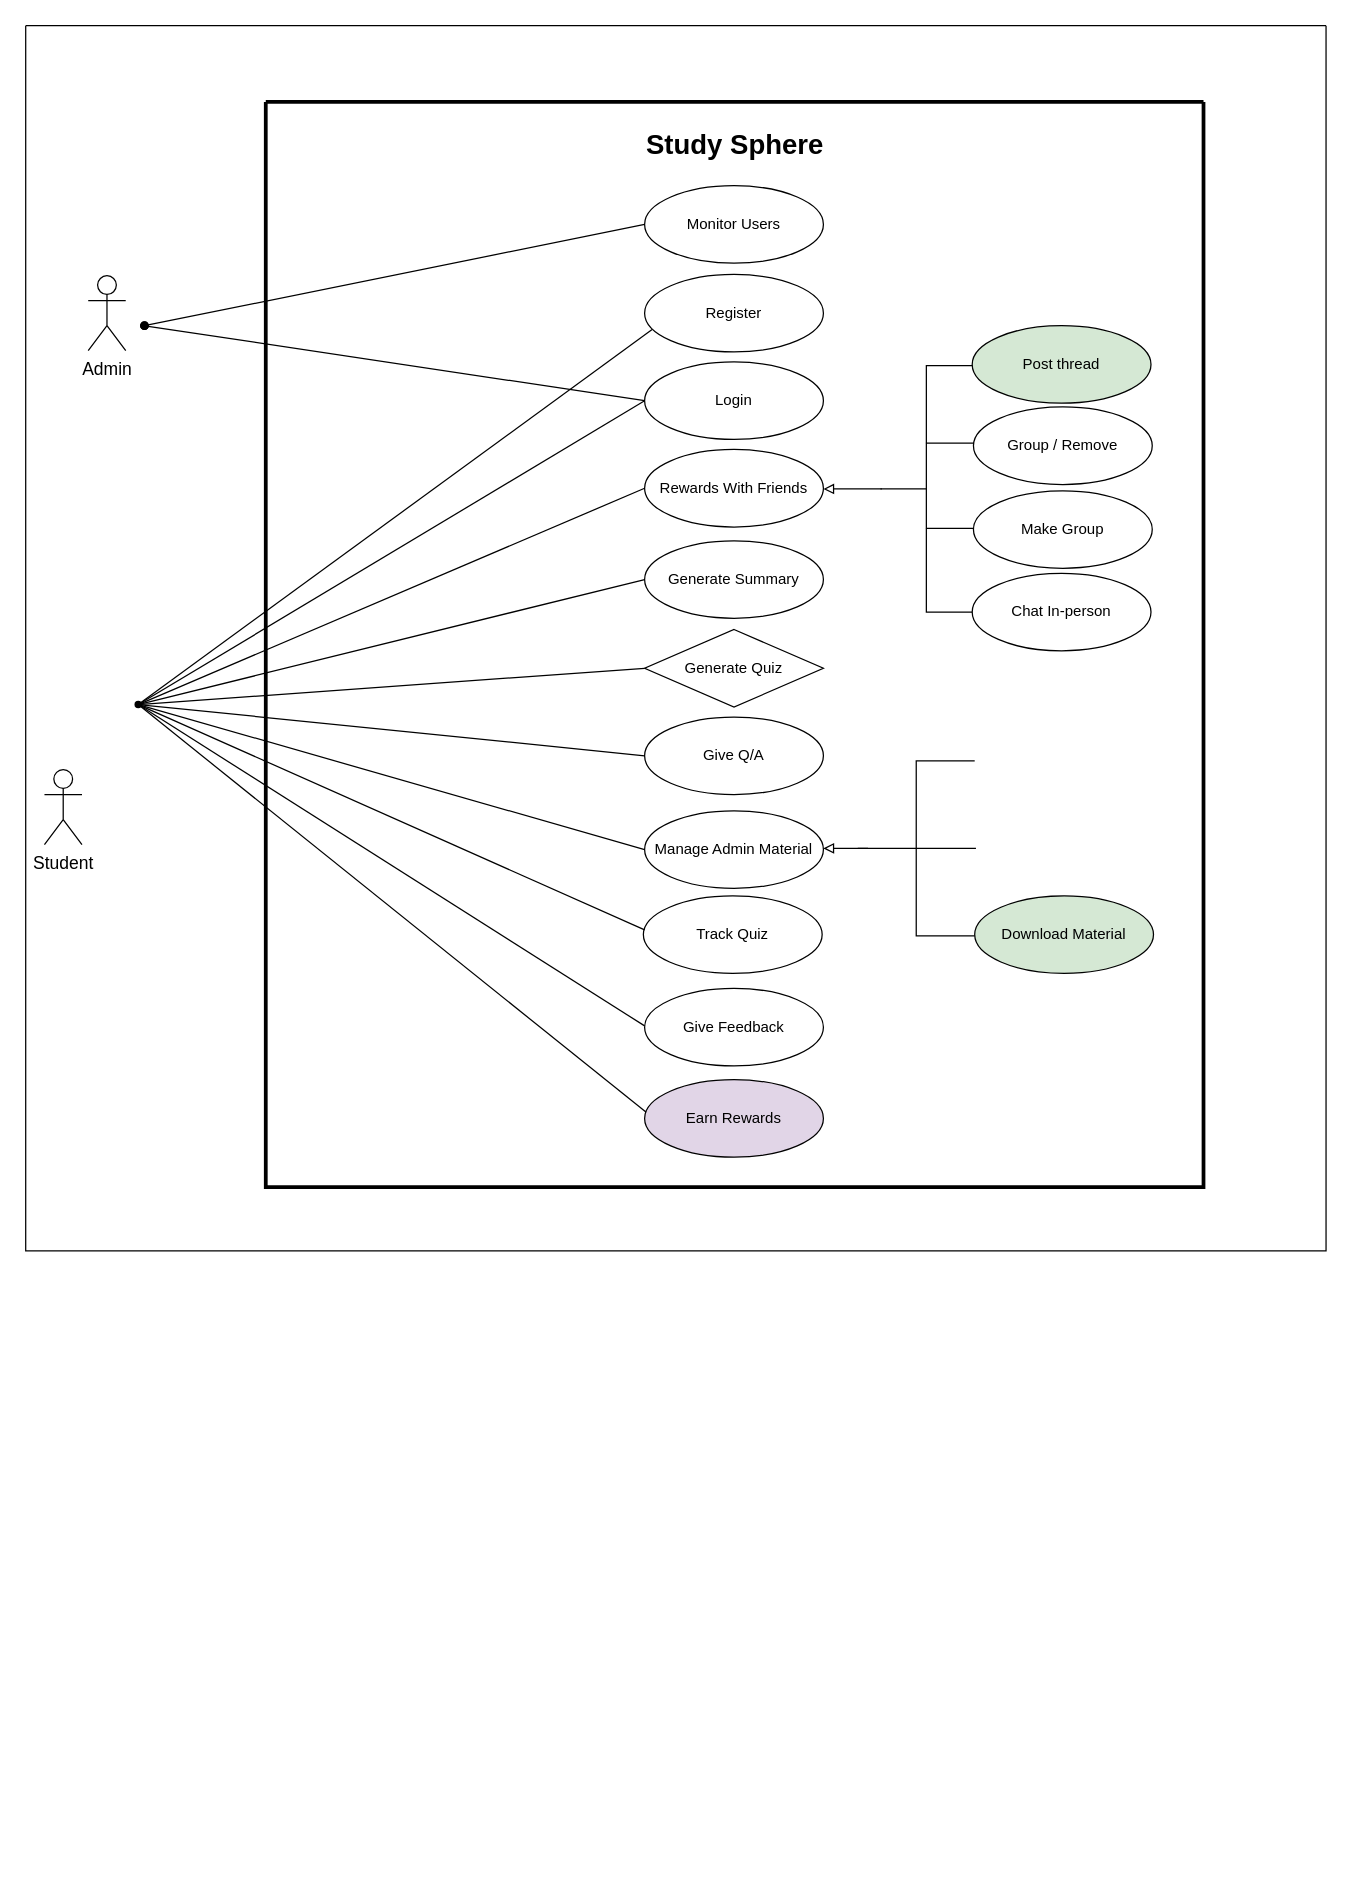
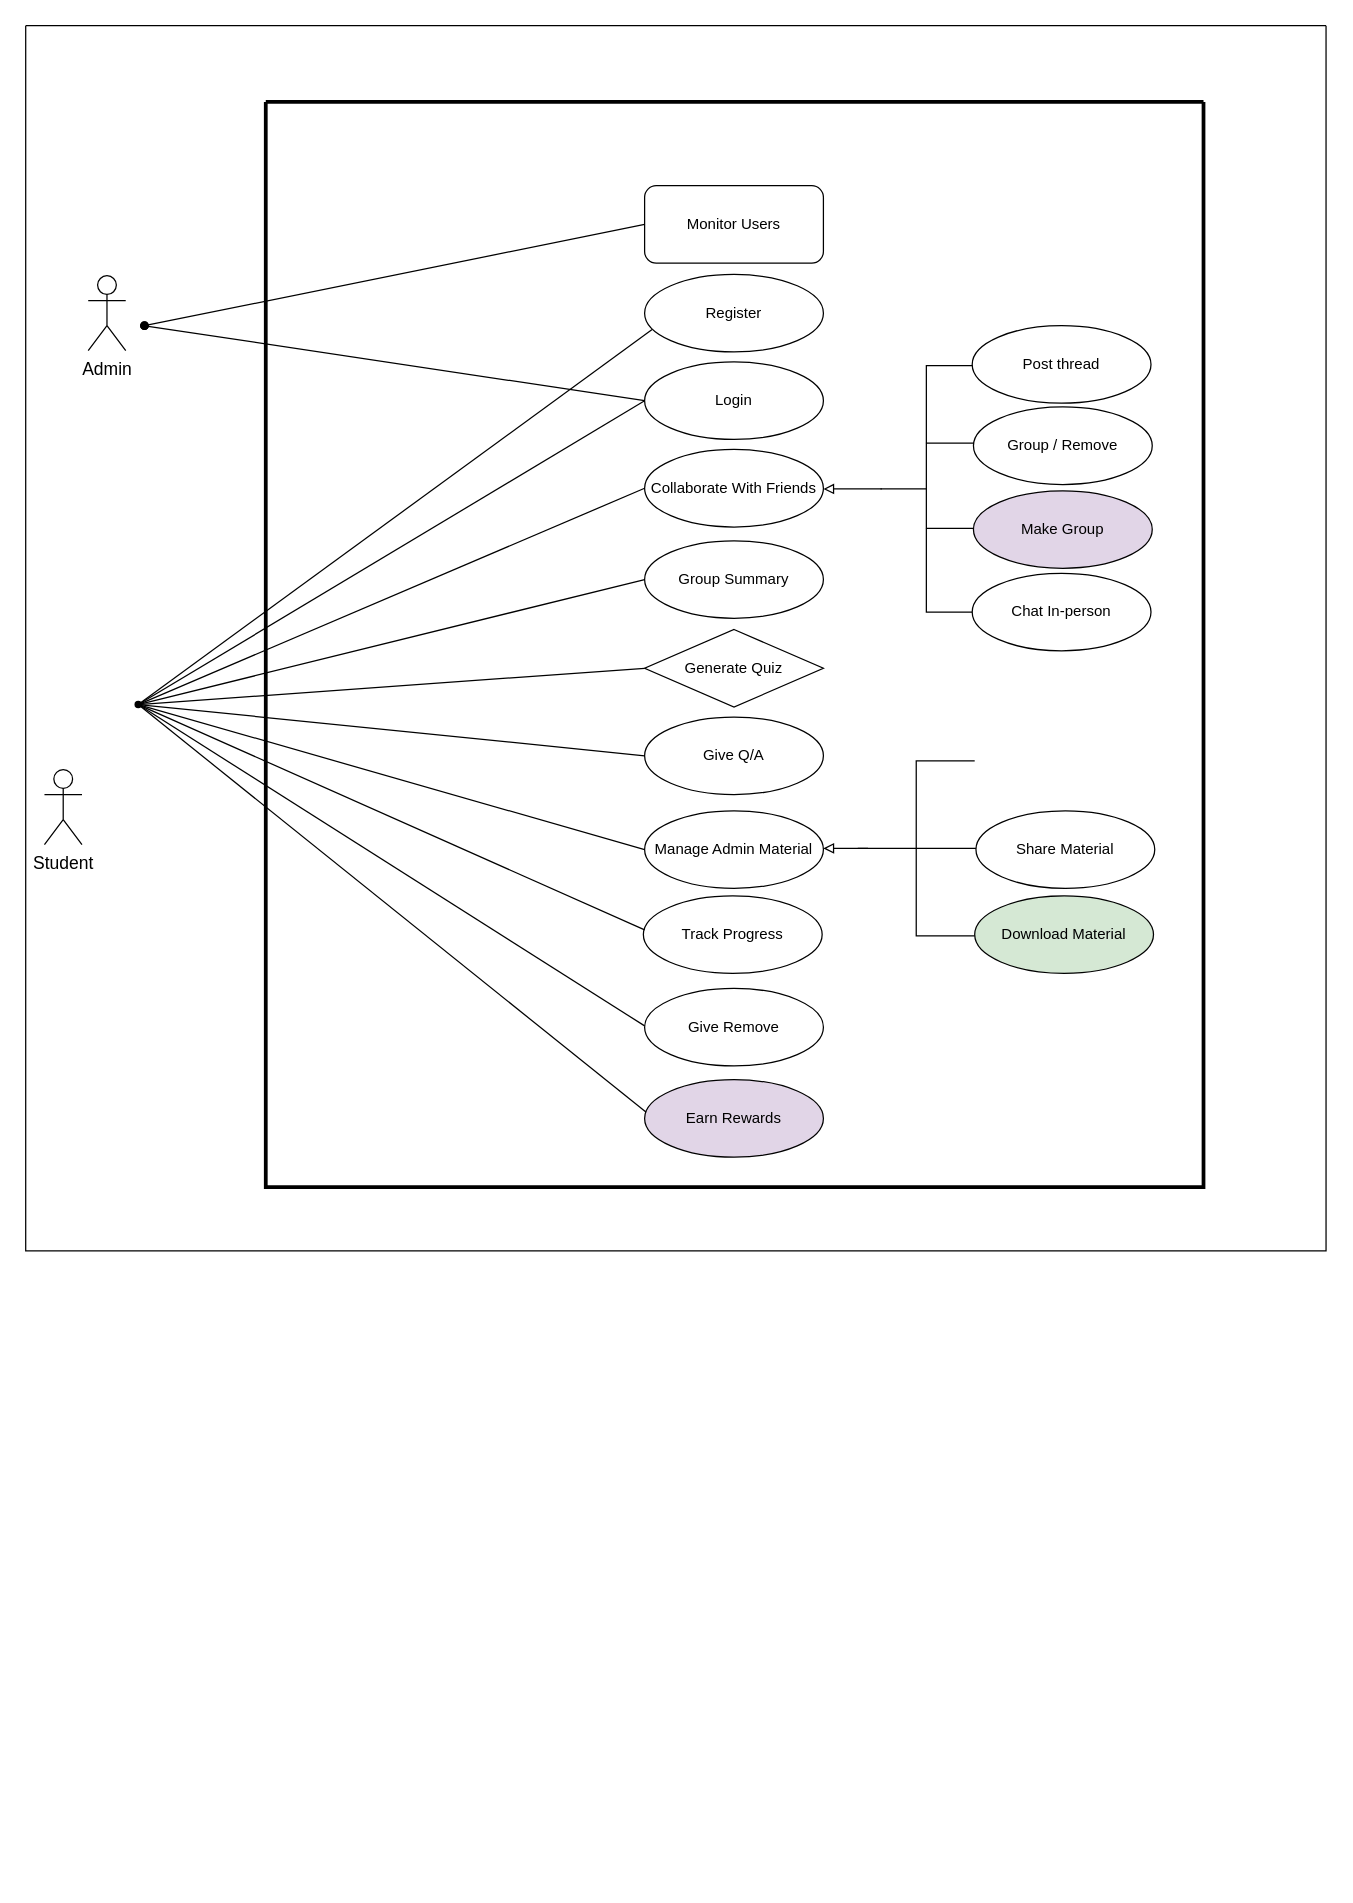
  <mxCell id="0" />
  <mxCell id="1" parent="0" />
  <mxCell id="2" value="" style="swimlane;startSize=0;container=0;strokeWidth=3;" parent="1" vertex="1"><mxGeometry x="212" y="81" width="750" height="868" as="geometry" /></mxCell>
- <mxCell id="3" value="&lt;h1&gt;&lt;font&gt;Study Sphere&lt;/font&gt;&lt;/h1&gt;" style="text;html=1;align=center;verticalAlign=middle;resizable=0;points=[];autosize=1;strokeColor=none;fillColor=none;fontSize=11;spacing=0;spacingTop=0;" parent="2" vertex="1"><mxGeometry x="295" y="5" width="160" height="60" as="geometry" /></mxCell>
  <mxCell id="4" value="" style="group;fontStyle=1" parent="2" vertex="1" connectable="0"><mxGeometry x="303" y="67" width="143" height="788" as="geometry" /></mxCell>
  <mxCell id="5" value="&lt;div&gt;Login&lt;/div&gt;" style="ellipse;whiteSpace=wrap;html=1;" parent="4" vertex="1"><mxGeometry y="141" width="143" height="62" as="geometry" /></mxCell>
- <mxCell id="6" value="&lt;div&gt;&lt;br&gt;&lt;/div&gt;Rewards With Friends&lt;div&gt;&lt;br&gt;&lt;/div&gt;" style="ellipse;whiteSpace=wrap;html=1;" parent="4" vertex="1"><mxGeometry y="211" width="143" height="62" as="geometry" /></mxCell>
+ <mxCell id="6" value="&lt;div&gt;&lt;br&gt;&lt;/div&gt;Collaborate With Friends&lt;div&gt;&lt;br&gt;&lt;/div&gt;" style="ellipse;whiteSpace=wrap;html=1;" parent="4" vertex="1"><mxGeometry y="211" width="143" height="62" as="geometry" /></mxCell>
  <mxCell id="7" value="&lt;div&gt;Generate Quiz&lt;/div&gt;" style="rhombus;whiteSpace=wrap;html=1;" parent="4" vertex="1"><mxGeometry y="355" width="143" height="62" as="geometry" /></mxCell>
  <mxCell id="8" value="&lt;div&gt;Manage Admin Material&lt;/div&gt;" style="ellipse;whiteSpace=wrap;html=1;" parent="4" vertex="1"><mxGeometry y="500" width="143" height="62" as="geometry" /></mxCell>
- <mxCell id="9" value="&lt;div&gt;Generate Summary&lt;/div&gt;" style="ellipse;whiteSpace=wrap;html=1;" parent="4" vertex="1"><mxGeometry y="284" width="143" height="62" as="geometry" /></mxCell>
- <mxCell id="10" value="&lt;div&gt;Track Quiz&lt;/div&gt;" style="ellipse;whiteSpace=wrap;html=1;" parent="4" vertex="1"><mxGeometry x="-1" y="568" width="143" height="62" as="geometry" /></mxCell>
+ <mxCell id="9" value="&lt;div&gt;Group Summary&lt;/div&gt;" style="ellipse;whiteSpace=wrap;html=1;" parent="4" vertex="1"><mxGeometry y="284" width="143" height="62" as="geometry" /></mxCell>
+ <mxCell id="10" value="&lt;div&gt;Track Progress&lt;/div&gt;" style="ellipse;whiteSpace=wrap;html=1;" parent="4" vertex="1"><mxGeometry x="-1" y="568" width="143" height="62" as="geometry" /></mxCell>
  <mxCell id="11" value="&lt;div&gt;Give Q/A&lt;/div&gt;" style="ellipse;whiteSpace=wrap;html=1;" parent="4" vertex="1"><mxGeometry y="425" width="143" height="62" as="geometry" /></mxCell>
  <mxCell id="12" value="&lt;div&gt;Earn Rewards&lt;/div&gt;" style="ellipse;whiteSpace=wrap;html=1;fillColor=#e1d5e7;" parent="4" vertex="1"><mxGeometry y="715" width="143" height="62" as="geometry" /></mxCell>
- <mxCell id="13" value="&lt;div&gt;Give Feedback&lt;/div&gt;" style="ellipse;whiteSpace=wrap;html=1;" parent="4" vertex="1"><mxGeometry y="642" width="143" height="62" as="geometry" /></mxCell>
- <mxCell id="14" value="&lt;div&gt;Monitor Users&lt;/div&gt;" style="ellipse;whiteSpace=wrap;html=1;" parent="4" vertex="1"><mxGeometry width="143" height="62" as="geometry" /></mxCell>
+ <mxCell id="13" value="&lt;div&gt;Give Remove&lt;/div&gt;" style="ellipse;whiteSpace=wrap;html=1;" parent="4" vertex="1"><mxGeometry y="642" width="143" height="62" as="geometry" /></mxCell>
+ <mxCell id="14" value="&lt;div&gt;Monitor Users&lt;/div&gt;" style="whiteSpace=wrap;html=1;rounded=1;" parent="4" vertex="1"><mxGeometry width="143" height="62" as="geometry" /></mxCell>
  <mxCell id="15" value="&lt;div&gt;&lt;br&gt;&lt;/div&gt;Register&lt;div&gt;&lt;br&gt;&lt;/div&gt;" style="ellipse;whiteSpace=wrap;html=1;" parent="4" vertex="1"><mxGeometry y="71" width="143" height="62" as="geometry" /></mxCell>
  <mxCell id="16" value="" style="group" parent="2" vertex="1" connectable="0"><mxGeometry x="559" y="158" width="143" height="306" as="geometry" /></mxCell>
- <mxCell id="17" value="&lt;div&gt;Post thread&lt;/div&gt;" style="ellipse;whiteSpace=wrap;html=1;fillColor=#d5e8d4;" parent="16" vertex="1"><mxGeometry x="6" y="21" width="143" height="62" as="geometry" /></mxCell>
+ <mxCell id="17" value="&lt;div&gt;Post thread&lt;/div&gt;" style="ellipse;whiteSpace=wrap;html=1;" parent="16" vertex="1"><mxGeometry x="6" y="21" width="143" height="62" as="geometry" /></mxCell>
  <mxCell id="18" value="Group / Remove" style="ellipse;whiteSpace=wrap;html=1;" parent="16" vertex="1"><mxGeometry x="7" y="86" width="143" height="62" as="geometry" /></mxCell>
  <mxCell id="19" value="Chat In-person" style="ellipse;whiteSpace=wrap;html=1;" parent="16" vertex="1"><mxGeometry x="6" y="219" width="143" height="62" as="geometry" /></mxCell>
- <mxCell id="20" value="&lt;div&gt;Make Group&lt;/div&gt;" style="ellipse;whiteSpace=wrap;html=1;" parent="16" vertex="1"><mxGeometry x="7" y="153" width="143" height="62" as="geometry" /></mxCell>
+ <mxCell id="20" value="&lt;div&gt;Make Group&lt;/div&gt;" style="ellipse;whiteSpace=wrap;html=1;fillColor=#e1d5e7;" parent="16" vertex="1"><mxGeometry x="7" y="153" width="143" height="62" as="geometry" /></mxCell>
  <mxCell id="21" value="" style="group" parent="2" vertex="1" connectable="0"><mxGeometry x="561" y="453" width="149" height="278" as="geometry" /></mxCell>
+ <mxCell id="22" value="&lt;div&gt;Share Material&lt;/div&gt;" style="ellipse;whiteSpace=wrap;html=1;" parent="21" vertex="1"><mxGeometry x="7" y="114" width="143" height="62" as="geometry" /></mxCell>
  <mxCell id="23" value="Download Material" style="ellipse;whiteSpace=wrap;html=1;fillColor=#d5e8d4;" parent="21" vertex="1"><mxGeometry x="6" y="182" width="143" height="62" as="geometry" /></mxCell>
  <mxCell id="24" value="Admin&lt;div&gt;&lt;br&gt;&lt;/div&gt;" style="shape=umlActor;verticalLabelPosition=bottom;verticalAlign=top;html=1;fontSize=14;" parent="1" vertex="1"><mxGeometry x="70" y="220" width="30" height="60" as="geometry" /></mxCell>
  <mxCell id="25" value="" style="group" parent="1" vertex="1" connectable="0"><mxGeometry x="40" y="260" width="180" as="geometry" /></mxCell>
  <mxCell id="26" value="" style="endArrow=none;html=1;rounded=0;startArrow=oval;startFill=1;entryX=0;entryY=0.5;entryDx=0;entryDy=0;" parent="25" target="14" edge="1"><mxGeometry width="50" height="50" relative="1" as="geometry"><mxPoint x="75" as="sourcePoint" /><mxPoint x="550" y="-29" as="targetPoint" /></mxGeometry></mxCell>
  <mxCell id="27" value="" style="endArrow=none;html=1;rounded=0;entryX=0;entryY=0.5;entryDx=0;entryDy=0;startArrow=oval;startFill=1;" parent="25" target="5" edge="1"><mxGeometry width="50" height="50" relative="1" as="geometry"><mxPoint x="75" as="sourcePoint" /><mxPoint x="619.0" y="112" as="targetPoint" /></mxGeometry></mxCell>
  <mxCell id="28" value="Student&lt;div&gt;&lt;br&gt;&lt;/div&gt;" style="shape=umlActor;verticalLabelPosition=bottom;verticalAlign=top;html=1;fontSize=14;" parent="1" vertex="1"><mxGeometry x="35" y="615" width="30" height="60" as="geometry" /></mxCell>
  <mxCell id="29" value="" style="group" parent="1" vertex="1" connectable="0"><mxGeometry x="180" y="1490" height="10" as="geometry" /></mxCell>
  <mxCell id="30" value="" style="endArrow=none;html=1;rounded=0;" parent="1" source="46" edge="1"><mxGeometry width="50" height="50" relative="1" as="geometry"><mxPoint x="111" y="560" as="sourcePoint" /><mxPoint x="521" y="263" as="targetPoint" /></mxGeometry></mxCell>
  <mxCell id="31" value="" style="endArrow=none;html=1;rounded=0;entryX=0;entryY=0.5;entryDx=0;entryDy=0;" parent="1" source="46" target="5" edge="1"><mxGeometry width="50" height="50" relative="1" as="geometry"><mxPoint x="360" y="1453.333" as="sourcePoint" /><mxPoint x="410" y="1436.667" as="targetPoint" /></mxGeometry></mxCell>
  <mxCell id="32" value="" style="endArrow=none;html=1;rounded=0;entryX=0;entryY=0.5;entryDx=0;entryDy=0;exitX=1.086;exitY=0.557;exitDx=0;exitDy=0;exitPerimeter=0;" parent="1" source="46" target="6" edge="1"><mxGeometry width="50" height="50" relative="1" as="geometry"><mxPoint x="150" y="1470" as="sourcePoint" /><mxPoint x="380" y="1450" as="targetPoint" /></mxGeometry></mxCell>
  <mxCell id="33" value="" style="endArrow=none;html=1;rounded=0;exitX=0.114;exitY=1.014;exitDx=0;exitDy=0;exitPerimeter=0;entryX=0;entryY=0.5;entryDx=0;entryDy=0;" parent="1" source="46" target="7" edge="1"><mxGeometry width="50" height="50" relative="1" as="geometry"><mxPoint x="330" y="1530" as="sourcePoint" /><mxPoint x="380" y="1513.333" as="targetPoint" /></mxGeometry></mxCell>
  <mxCell id="34" value="" style="endArrow=none;html=1;rounded=0;exitX=0.914;exitY=0.957;exitDx=0;exitDy=0;exitPerimeter=0;entryX=0;entryY=0.5;entryDx=0;entryDy=0;" parent="1" source="46" target="8" edge="1"><mxGeometry width="50" height="50" relative="1" as="geometry"><mxPoint x="330" y="1500" as="sourcePoint" /><mxPoint x="380" y="1483.333" as="targetPoint" /></mxGeometry></mxCell>
  <mxCell id="35" value="" style="endArrow=none;html=1;rounded=0;exitX=0.057;exitY=1.014;exitDx=0;exitDy=0;exitPerimeter=0;entryX=0;entryY=0.5;entryDx=0;entryDy=0;" parent="1" source="46" target="9" edge="1"><mxGeometry width="50" height="50" relative="1" as="geometry"><mxPoint y="1580" as="sourcePoint" x="260" /><mxPoint x="310" y="1563.333" as="targetPoint" /></mxGeometry></mxCell>
  <mxCell id="36" value="" style="endArrow=none;html=1;rounded=0;exitX=0.837;exitY=0.645;exitDx=0;exitDy=0;exitPerimeter=0;entryX=0;entryY=0.375;entryDx=0;entryDy=0;entryPerimeter=0;" parent="1" source="46" edge="1"><mxGeometry width="50" height="50" relative="1" as="geometry"><mxPoint x="111" y="565" as="sourcePoint" /><mxPoint x="515" y="743.25" as="targetPoint" /></mxGeometry></mxCell>
  <mxCell id="37" value="" style="endArrow=none;html=1;rounded=0;exitX=0.171;exitY=0.271;exitDx=0;exitDy=0;exitPerimeter=0;entryX=0;entryY=0.5;entryDx=0;entryDy=0;" parent="1" source="46" target="11" edge="1"><mxGeometry width="50" height="50" relative="1" as="geometry"><mxPoint x="500" y="1563.333" as="sourcePoint" /><mxPoint x="550" y="1546.667" as="targetPoint" /></mxGeometry></mxCell>
  <mxCell id="38" value="" style="endArrow=none;html=1;rounded=0;exitX=0.734;exitY=0.568;exitDx=0;exitDy=0;exitPerimeter=0;entryX=0.023;entryY=0.373;entryDx=0;entryDy=0;entryPerimeter=0;" parent="1" source="46" edge="1"><mxGeometry width="50" height="50" relative="1" as="geometry"><mxPoint x="108" y="563" as="sourcePoint" /><mxPoint x="516.289" y="889.126" as="targetPoint" /></mxGeometry></mxCell>
  <mxCell id="39" value="" style="endArrow=none;html=1;rounded=0;entryX=0;entryY=0.5;entryDx=0;entryDy=0;exitX=0.321;exitY=1.105;exitDx=0;exitDy=0;exitPerimeter=0;" parent="1" source="46" edge="1"><mxGeometry width="50" height="50" relative="1" as="geometry"><mxPoint x="110" y="559" as="sourcePoint" /><mxPoint x="515" y="820" as="targetPoint" /></mxGeometry></mxCell>
  <mxCell id="40" value="" style="swimlane;startSize=0;" parent="1" vertex="1"><mxGeometry x="20" y="20" width="1040" height="980" as="geometry" /></mxCell>
  <mxCell id="41" value="" style="line;strokeWidth=1;html=1;" parent="40" vertex="1"><mxGeometry x="720" y="329" width="38" height="10" as="geometry" /></mxCell>
  <mxCell id="42" value="" style="line;strokeWidth=1;html=1;" parent="40" vertex="1"><mxGeometry x="720" y="397" width="38" height="10" as="geometry" /></mxCell>
  <mxCell id="43" value="" style="group" parent="40" vertex="1" connectable="0"><mxGeometry x="637" y="259" width="120" height="221" as="geometry" /></mxCell>
  <mxCell id="44" value="" style="strokeWidth=1;html=1;shape=mxgraph.flowchart.annotation_2;align=left;labelPosition=right;pointerEvents=1;" parent="43" vertex="1"><mxGeometry x="46.67" y="13" width="73.33" height="197" as="geometry" /></mxCell>
  <mxCell id="45" value="" style="endArrow=block;html=1;rounded=0;endFill=0;strokeWidth=1;exitX=0;exitY=0.5;exitDx=0;exitDy=0;exitPerimeter=0;" parent="43" edge="1"><mxGeometry width="50" height="50" relative="1" as="geometry"><mxPoint x="47.67" y="111.5" as="sourcePoint" /><mxPoint x="1" y="111.601" as="targetPoint" /></mxGeometry></mxCell>
  <mxCell id="46" value="" style="shape=waypoint;sketch=0;size=6;pointerEvents=1;points=[];fillColor=default;resizable=0;rotatable=0;perimeter=centerPerimeter;snapToPoint=1;" parent="40" vertex="1"><mxGeometry x="80" y="533" width="20" height="20" as="geometry" /></mxCell>
  <mxCell id="47" value="" style="group" parent="1" vertex="1" connectable="0"><mxGeometry x="658" y="608" width="120" height="140" as="geometry" /></mxCell>
  <mxCell id="48" value="" style="strokeWidth=1;html=1;shape=mxgraph.flowchart.annotation_2;align=left;labelPosition=right;pointerEvents=1;" parent="47" vertex="1"><mxGeometry x="27.47" width="93.53" height="140" as="geometry" /></mxCell>
  <mxCell id="49" value="" style="endArrow=block;html=1;rounded=0;endFill=0;strokeWidth=1;" parent="47" edge="1"><mxGeometry width="50" height="50" relative="1" as="geometry"><mxPoint x="35.729" y="70" as="sourcePoint" /><mxPoint y="70.064" as="targetPoint" /></mxGeometry></mxCell>
  <mxCell id="50" value="" style="line;strokeWidth=1;html=1;" parent="47" vertex="1"><mxGeometry x="74" y="65" width="48" height="10" as="geometry" /></mxCell>
